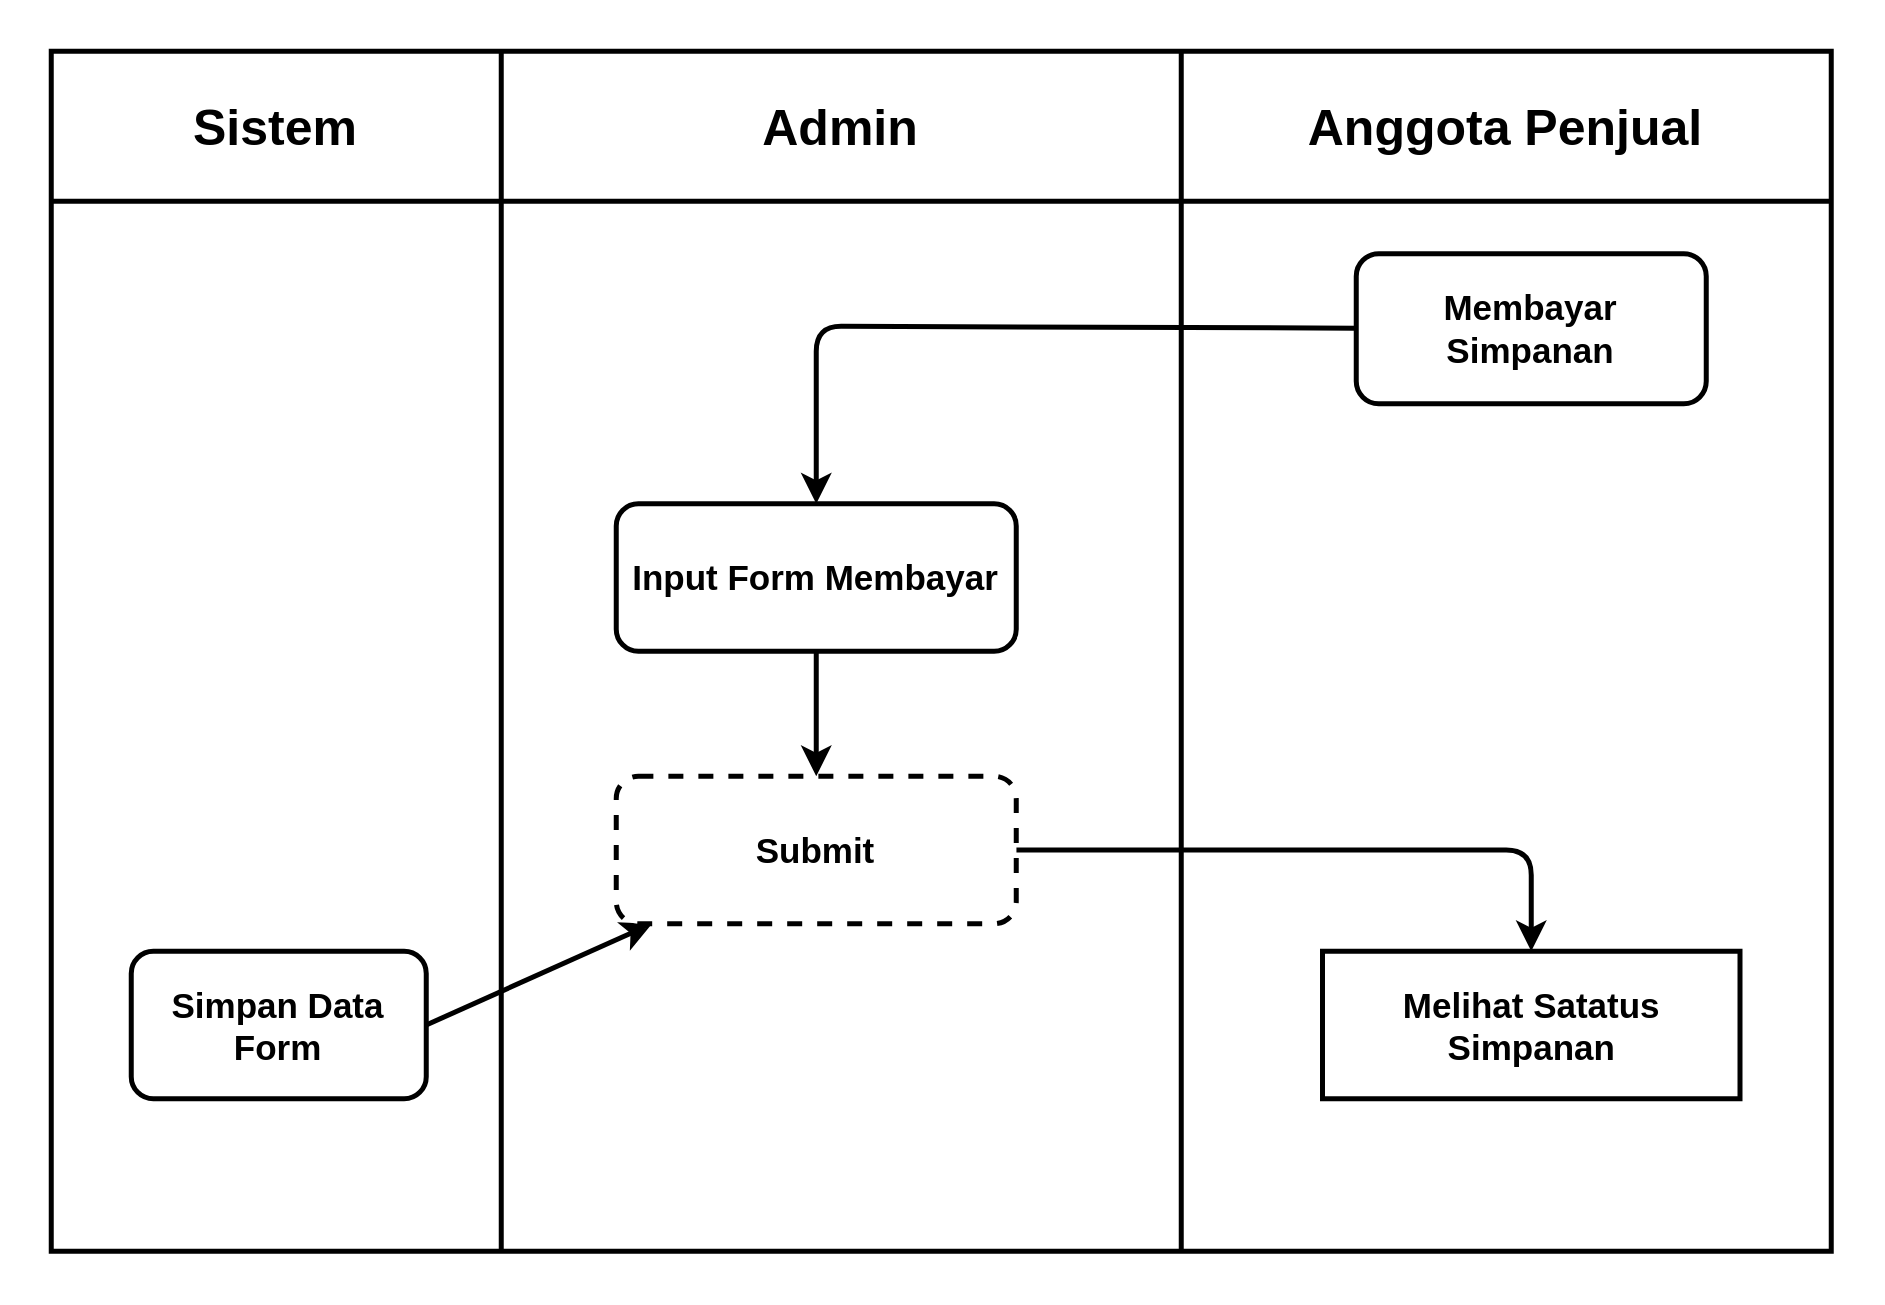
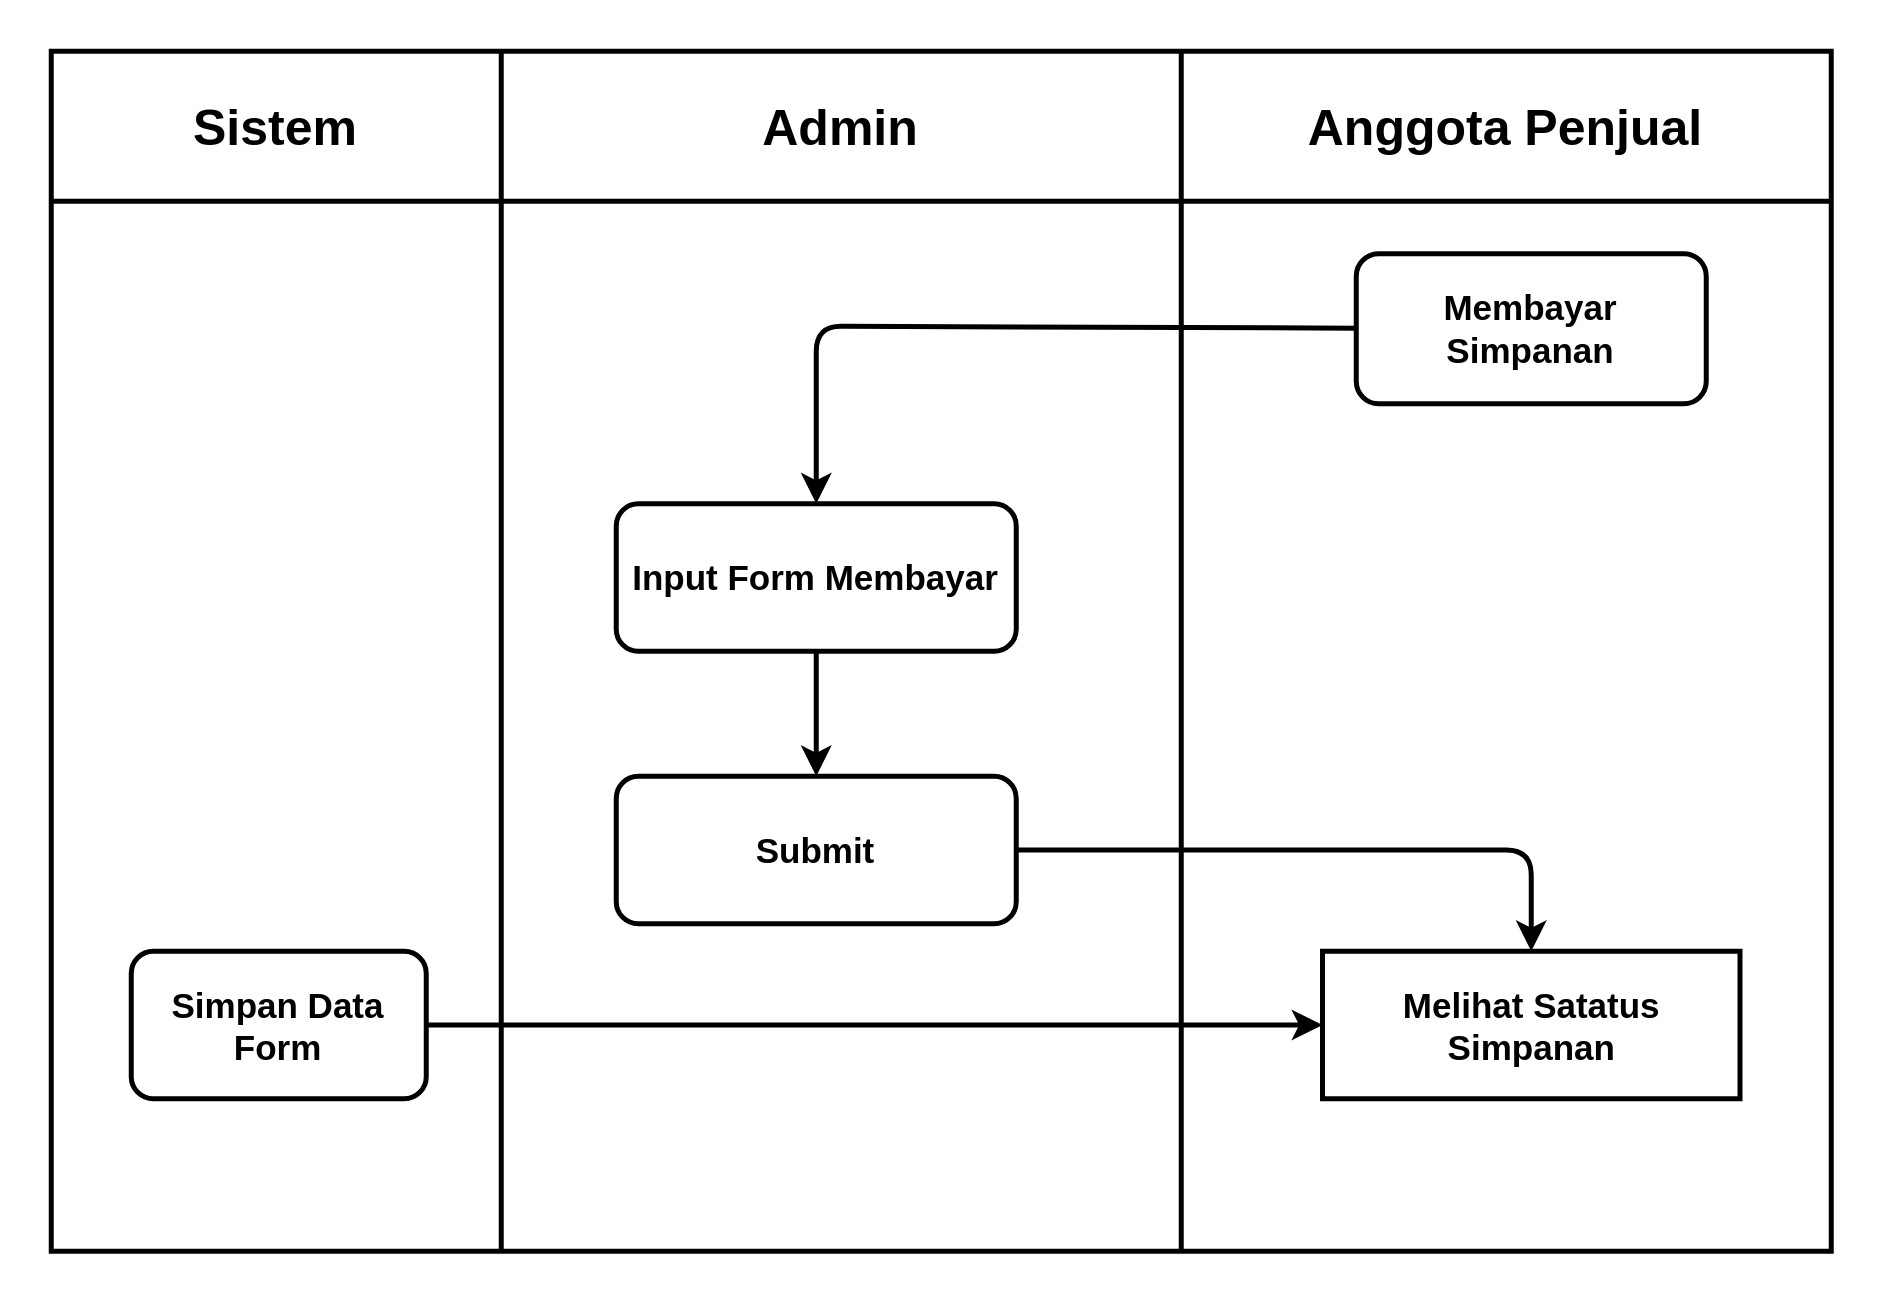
  <mxCell id="0" />
  <mxCell id="1" parent="0" />
  <mxCell id="2" value="" style="shape=table;startSize=0;container=1;collapsible=0;childLayout=tableLayout;fontSize=18;fontStyle=1;strokeWidth=2;" vertex="1" parent="1"><mxGeometry x="20" y="20" width="712" height="480" as="geometry" /></mxCell>
  <mxCell id="3" value="" style="shape=tableRow;horizontal=0;startSize=0;swimlaneHead=0;swimlaneBody=0;strokeColor=inherit;top=0;left=0;bottom=0;right=0;collapsible=0;dropTarget=0;fillColor=none;points=[[0,0.5],[1,0.5]];portConstraint=eastwest;fontSize=16;" vertex="1" parent="2"><mxGeometry width="712" height="60" as="geometry" /></mxCell>
  <mxCell id="4" value="Sistem" style="shape=partialRectangle;html=1;whiteSpace=wrap;connectable=0;strokeColor=inherit;overflow=hidden;fillColor=none;top=0;left=0;bottom=0;right=0;pointerEvents=1;fontSize=20;fontStyle=1" vertex="1" parent="3"><mxGeometry width="180" height="60" as="geometry"><mxRectangle width="180" height="60" as="alternateBounds" /></mxGeometry></mxCell>
  <mxCell id="5" value="Admin" style="shape=partialRectangle;html=1;whiteSpace=wrap;connectable=0;strokeColor=inherit;overflow=hidden;fillColor=none;top=0;left=0;bottom=0;right=0;pointerEvents=1;fontSize=20;fontStyle=1" vertex="1" parent="3"><mxGeometry x="180" width="272" height="60" as="geometry"><mxRectangle width="272" height="60" as="alternateBounds" /></mxGeometry></mxCell>
  <mxCell id="6" value="Anggota Penjual" style="shape=partialRectangle;html=1;whiteSpace=wrap;connectable=0;strokeColor=inherit;overflow=hidden;fillColor=none;top=0;left=0;bottom=0;right=0;pointerEvents=1;fontSize=20;fontStyle=1" vertex="1" parent="3"><mxGeometry x="452" width="260" height="60" as="geometry"><mxRectangle width="260" height="60" as="alternateBounds" /></mxGeometry></mxCell>
  <mxCell id="7" value="" style="shape=tableRow;horizontal=0;startSize=0;swimlaneHead=0;swimlaneBody=0;strokeColor=inherit;top=0;left=0;bottom=0;right=0;collapsible=0;dropTarget=0;fillColor=none;points=[[0,0.5],[1,0.5]];portConstraint=eastwest;fontSize=16;" vertex="1" parent="2"><mxGeometry y="60" width="712" height="420" as="geometry" /></mxCell>
  <mxCell id="8" style="shape=partialRectangle;html=1;whiteSpace=wrap;connectable=0;strokeColor=inherit;overflow=hidden;fillColor=none;top=0;left=0;bottom=0;right=0;pointerEvents=1;fontSize=16;" vertex="1" parent="7"><mxGeometry width="180" height="420" as="geometry"><mxRectangle width="180" height="420" as="alternateBounds" /></mxGeometry></mxCell>
  <mxCell id="9" value="" style="shape=partialRectangle;html=1;whiteSpace=wrap;connectable=0;strokeColor=inherit;overflow=hidden;fillColor=none;top=0;left=0;bottom=0;right=0;pointerEvents=1;fontSize=16;" vertex="1" parent="7"><mxGeometry x="180" width="272" height="420" as="geometry"><mxRectangle width="272" height="420" as="alternateBounds" /></mxGeometry></mxCell>
  <mxCell id="10" value="" style="shape=partialRectangle;html=1;whiteSpace=wrap;connectable=0;strokeColor=inherit;overflow=hidden;fillColor=none;top=0;left=0;bottom=0;right=0;pointerEvents=1;fontSize=16;" vertex="1" parent="7"><mxGeometry x="452" width="260" height="420" as="geometry"><mxRectangle width="260" height="420" as="alternateBounds" /></mxGeometry></mxCell>
  <mxCell id="11" style="edgeStyle=none;html=1;entryX=0.5;entryY=0;entryDx=0;entryDy=0;strokeWidth=2;" edge="1" parent="1" source="12" target="15"><mxGeometry relative="1" as="geometry"><Array as="points"><mxPoint x="326" y="130" /></Array></mxGeometry></mxCell>
  <mxCell id="12" value="Membayar Simpanan" style="rounded=1;whiteSpace=wrap;html=1;fontStyle=1;fontSize=14;strokeWidth=2;" vertex="1" parent="1"><mxGeometry x="542" y="101" width="140" height="60" as="geometry" /></mxCell>
- <mxCell id="13" style="edgeStyle=none;html=1;strokeWidth=2;exitX=1;exitY=0.5;exitDx=0;exitDy=0;" edge="1" parent="1" source="19" target="18"><mxGeometry relative="1" as="geometry" /></mxCell>
+ <mxCell id="13" style="edgeStyle=none;html=1;strokeWidth=2;exitX=1;exitY=0.5;exitDx=0;exitDy=0;" edge="1" parent="1" source="19" target="16"><mxGeometry relative="1" as="geometry" /></mxCell>
  <mxCell id="14" value="" style="edgeStyle=none;html=1;strokeWidth=2;" edge="1" parent="1" source="15" target="18"><mxGeometry relative="1" as="geometry" /></mxCell>
  <mxCell id="15" value="Input Form Membayar" style="rounded=1;whiteSpace=wrap;html=1;fontStyle=1;fontSize=14;strokeWidth=2;" vertex="1" parent="1"><mxGeometry x="246" y="201" width="160" height="59" as="geometry" /></mxCell>
  <mxCell id="16" value="Melihat Satatus Simpanan" style="whiteSpace=wrap;html=1;fontStyle=1;fontSize=14;strokeWidth=2;rounded=0;" vertex="1" parent="1"><mxGeometry x="528.5" y="380" width="167" height="59" as="geometry" /></mxCell>
  <mxCell id="17" value="" style="edgeStyle=orthogonalEdgeStyle;html=1;strokeWidth=2;" edge="1" parent="1" source="18" target="16"><mxGeometry relative="1" as="geometry" /></mxCell>
- <mxCell id="18" value="Submit" style="rounded=1;whiteSpace=wrap;html=1;fontStyle=1;fontSize=14;strokeWidth=2;dashed=1;" vertex="1" parent="1"><mxGeometry x="246" y="310" width="160" height="59" as="geometry" /></mxCell>
+ <mxCell id="18" value="Submit" style="rounded=1;whiteSpace=wrap;html=1;fontStyle=1;fontSize=14;strokeWidth=2;" vertex="1" parent="1"><mxGeometry x="246" y="310" width="160" height="59" as="geometry" /></mxCell>
  <mxCell id="19" value="Simpan Data Form" style="rounded=1;whiteSpace=wrap;html=1;fontStyle=1;fontSize=14;strokeWidth=2;" vertex="1" parent="1"><mxGeometry x="52" y="380" width="118" height="59" as="geometry" /></mxCell>
